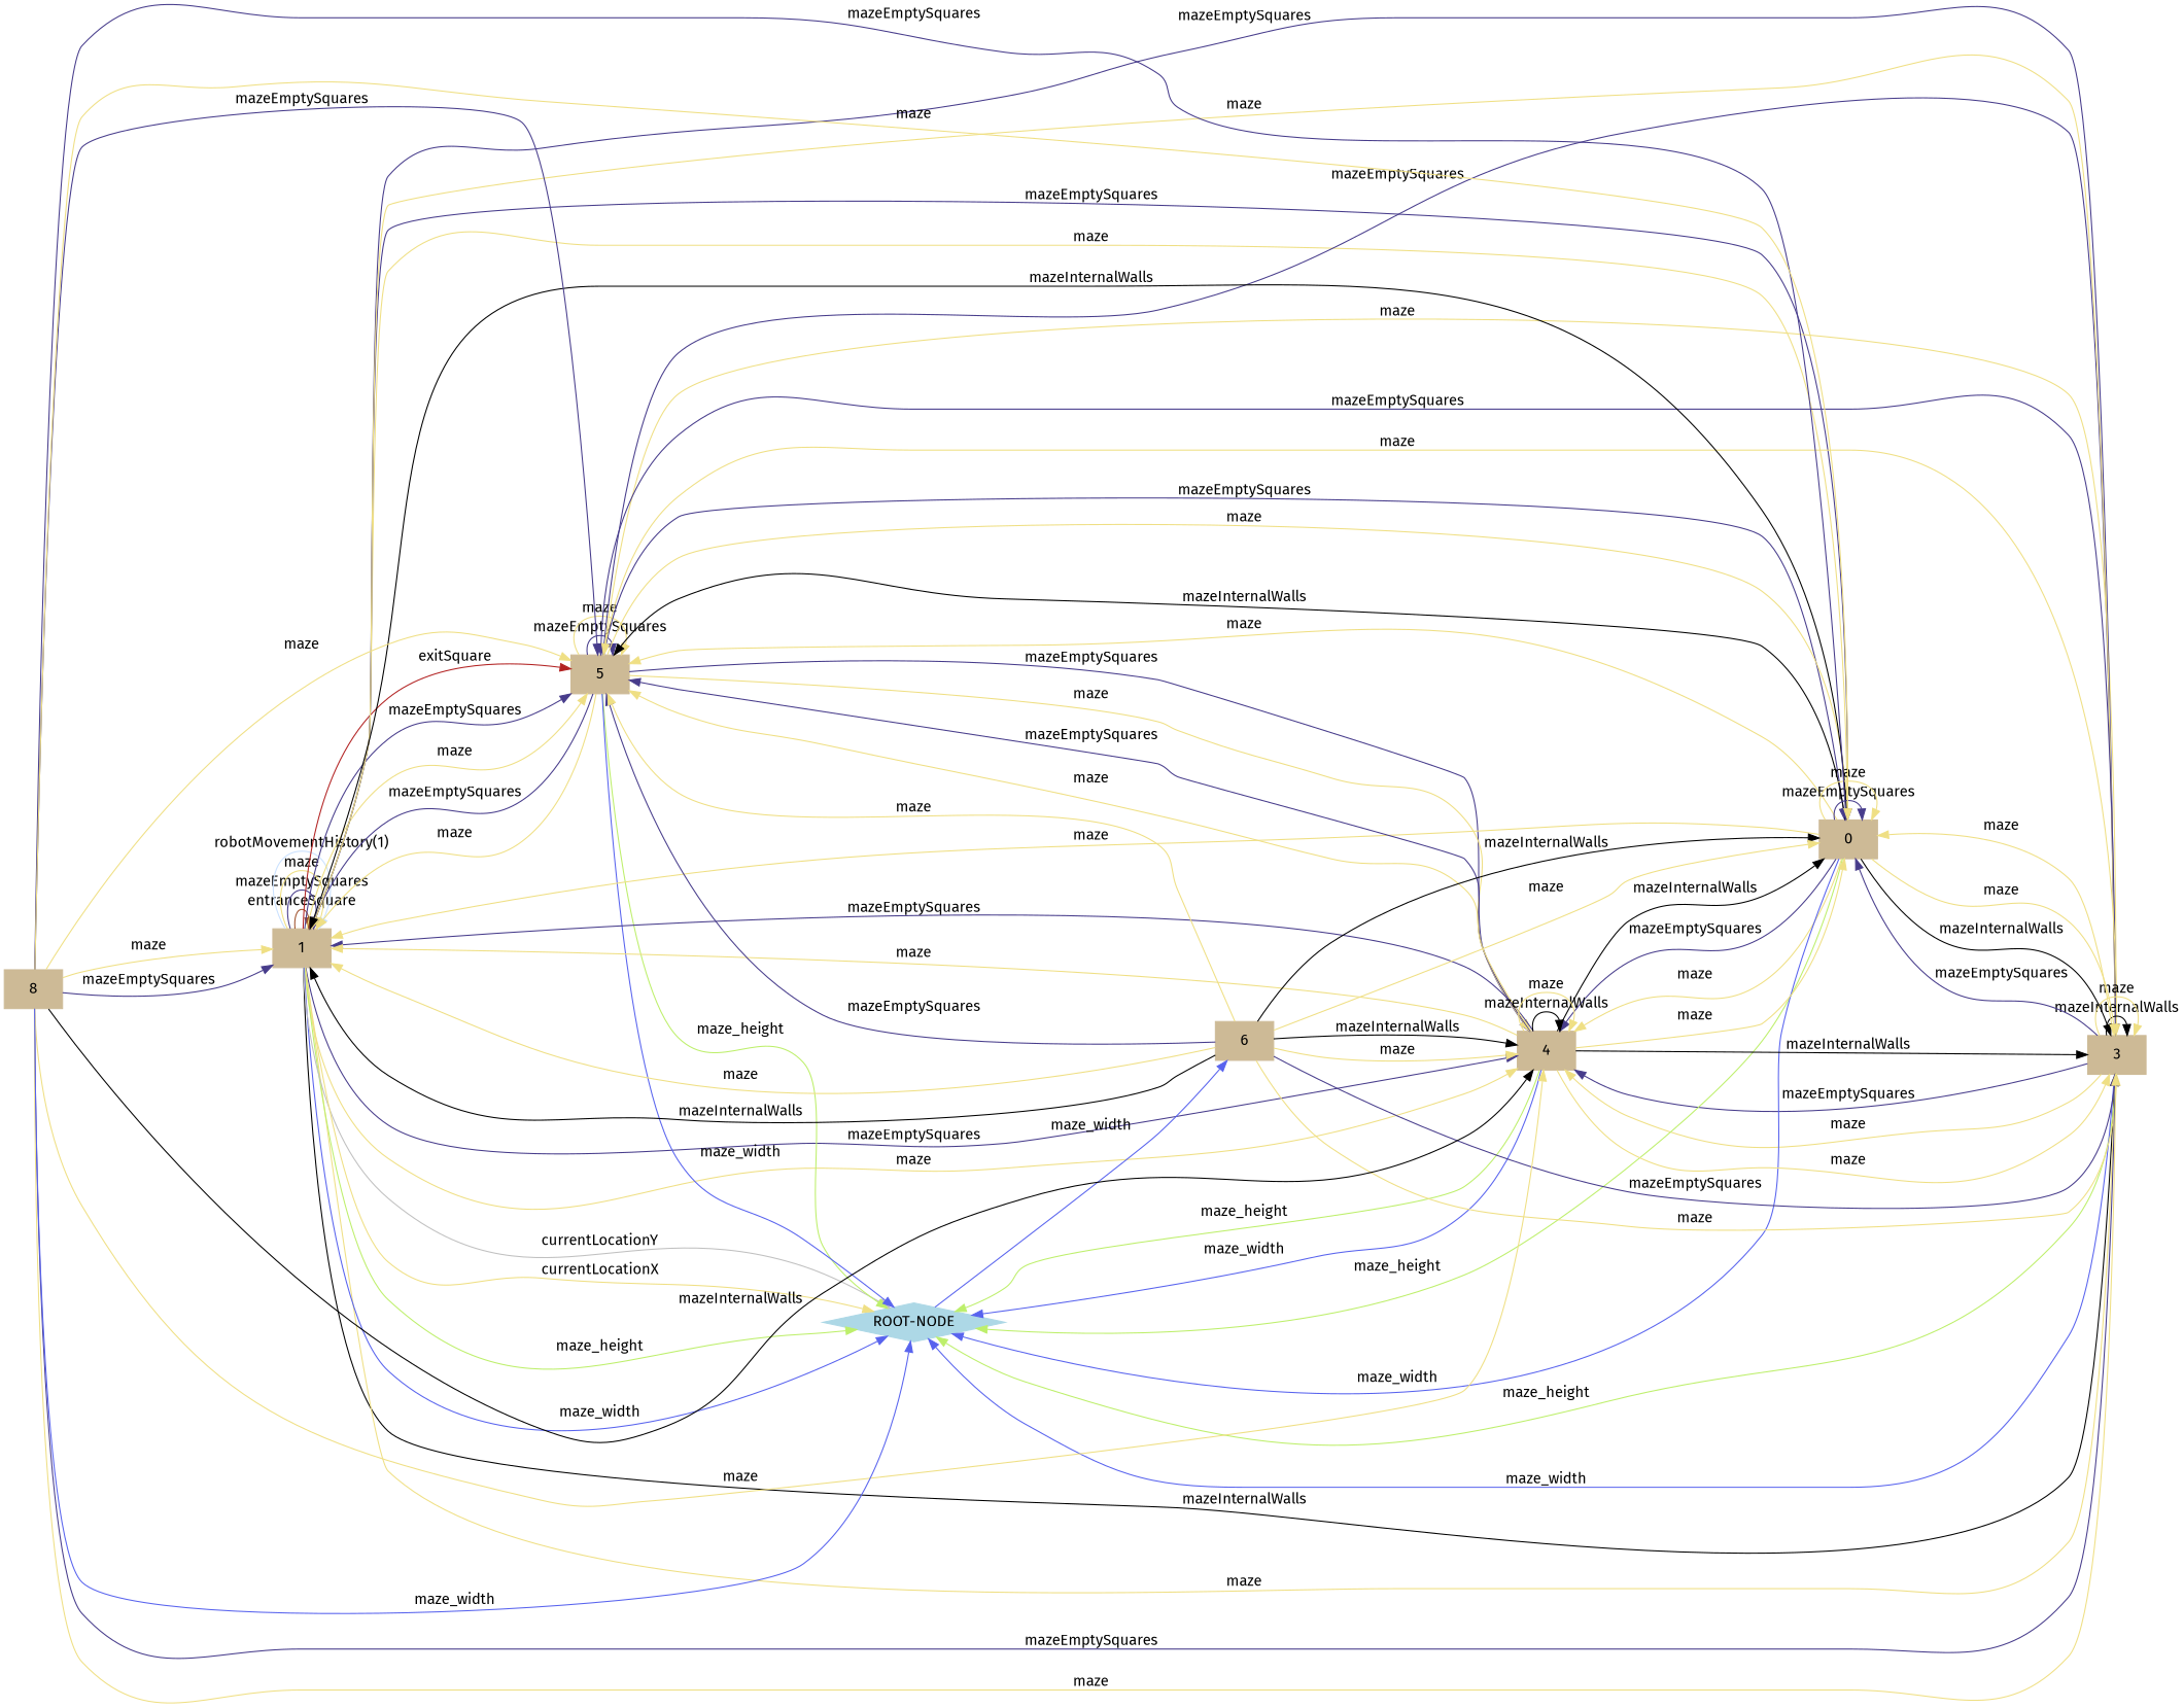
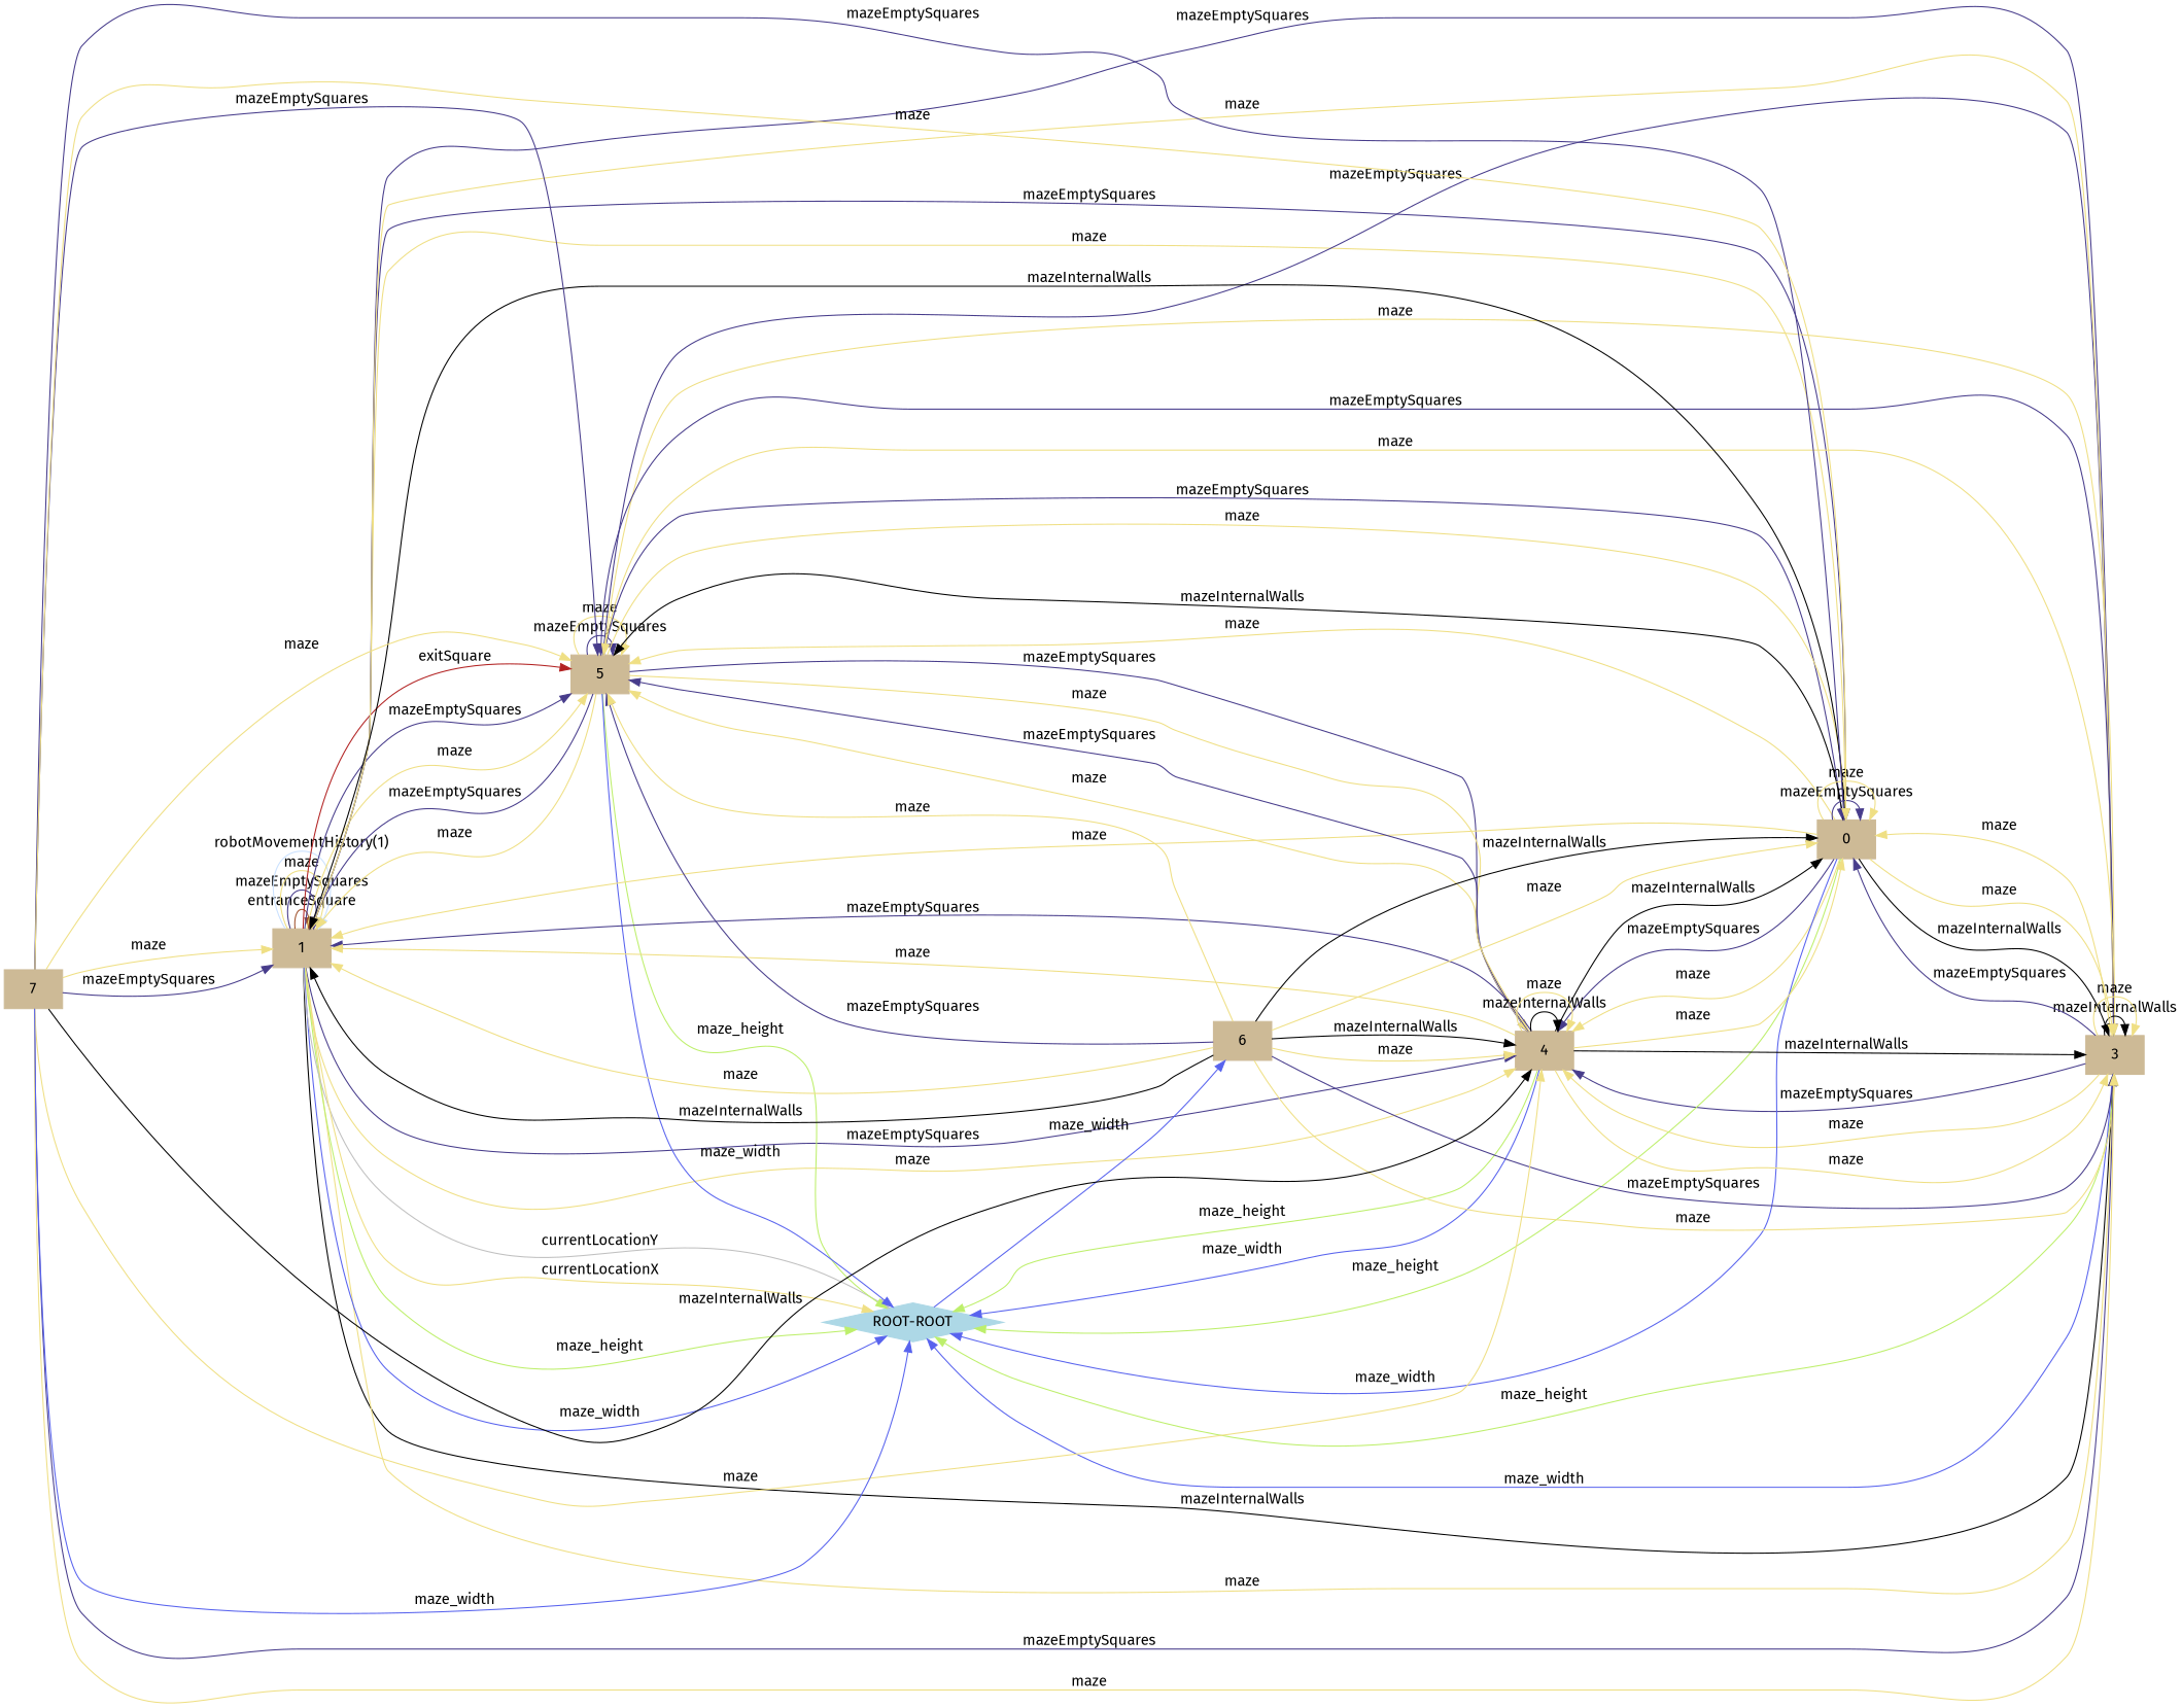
  digraph {
    fontname="Fira Sans"
    fontsize=12
    rankdir=LR
    node [color=wheat3 fontname="Fira Sans" shape=box style="filled, solid"]
    edge [color="#efdf84" fontname="Fira Sans"]
    1
    5
    3
    n4 [label=0]
    4
-   "ROOT-NODE" [color=lightblue shape=diamond]
+   "ROOT-NODE" [color=lightblue shape=diamond label="ROOT-ROOT"]
    6
-   7 [label=8]
+   7
    subgraph cluster_1 {
      color=lightgrey
      label=MESSAGES
      style=filled
    }
    subgraph cluster_2 {
      color=lightgrey
      label=VISITED_SQUARE
      style=filled
    }
    1 -> 1 [color=sienna label=entranceSquare]
    1 -> 1 [color=SlateBlue4 label=mazeEmptySquares]
    1 -> 1 [label=maze]
    1 -> 1 [color=LightSteelBlue1 label="robotMovementHistory(1)"]
    1 -> 5 [color=firebrick label=exitSquare]
    1 -> 5 [color=SlateBlue4 label=mazeEmptySquares]
    1 -> 5 [label=maze]
    1 -> 3 [color=black label=mazeInternalWalls]
    1 -> 3 [label=maze]
    1 -> n4 [color=SlateBlue4 label=mazeEmptySquares]
    1 -> n4 [label=maze]
    1 -> 4 [color=SlateBlue4 label=mazeEmptySquares]
    1 -> 4 [label=maze]
    1 -> "ROOT-NODE" [color="#bdef6b" label=maze_height]
    1 -> "ROOT-NODE" [color="#5863ee" label=maze_width]
    1 -> "ROOT-NODE" [color=gray label=currentLocationY]
    1 -> "ROOT-NODE" [label=currentLocationX]
    5 -> 1 [color=SlateBlue4 label=mazeEmptySquares]
    5 -> 1 [label=maze]
    5 -> 5 [color=SlateBlue4 label=mazeEmptySquares]
    5 -> 5 [label=maze]
    5 -> 3 [color=SlateBlue4 label=mazeEmptySquares]
    5 -> 3 [label=maze]
    5 -> n4 [color=SlateBlue4 label=mazeEmptySquares]
    5 -> n4 [label=maze]
    5 -> 4 [color=SlateBlue4 label=mazeEmptySquares]
    5 -> 4 [label=maze]
    5 -> "ROOT-NODE" [color="#bdef6b" label=maze_height]
    5 -> "ROOT-NODE" [color="#5863ee" label=maze_width]
    3 -> 1 [color=SlateBlue4 label=mazeEmptySquares]
    3 -> 1 [label=maze]
    3 -> 5 [color=SlateBlue4 label=mazeEmptySquares]
    3 -> 5 [label=maze]
    3 -> 3 [color=black label=mazeInternalWalls]
    3 -> 3 [label=maze]
    3 -> n4 [color=SlateBlue4 label=mazeEmptySquares]
    3 -> n4 [label=maze]
    3 -> 4 [color=SlateBlue4 label=mazeEmptySquares]
    3 -> 4 [label=maze]
    3 -> "ROOT-NODE" [color="#bdef6b" label=maze_height]
    3 -> "ROOT-NODE" [color="#5863ee" label=maze_width]
    n4 -> 1 [color=black label=mazeInternalWalls]
    n4 -> 1 [label=maze]
    n4 -> 5 [color=black label=mazeInternalWalls]
    n4 -> 5 [label=maze]
    n4 -> 3 [color=black label=mazeInternalWalls]
    n4 -> 3 [label=maze]
    n4 -> n4 [color=SlateBlue4 label=mazeEmptySquares]
    n4 -> n4 [label=maze]
    n4 -> 4 [color=SlateBlue4 label=mazeEmptySquares]
    n4 -> 4 [label=maze]
    n4 -> "ROOT-NODE" [color="#bdef6b" label=maze_height]
    n4 -> "ROOT-NODE" [color="#5863ee" label=maze_width]
    4 -> 1 [color=SlateBlue4 label=mazeEmptySquares]
    4 -> 1 [label=maze]
    4 -> 5 [color=SlateBlue4 label=mazeEmptySquares]
    4 -> 5 [label=maze]
    4 -> 3 [color=black label=mazeInternalWalls]
    4 -> 3 [label=maze]
    4 -> n4 [color=black label=mazeInternalWalls]
    4 -> n4 [label=maze]
    4 -> 4 [color=black label=mazeInternalWalls]
    4 -> 4 [label=maze]
    4 -> "ROOT-NODE" [color="#bdef6b" label=maze_height]
    4 -> "ROOT-NODE" [color="#5863ee" label=maze_width]
    "ROOT-NODE" -> 6 [color="#5863ee" label=maze_width]
    6 -> 1 [color=black label=mazeInternalWalls]
    6 -> 1 [label=maze]
    6 -> 5 [color=SlateBlue4 label=mazeEmptySquares]
    6 -> 5 [label=maze]
    6 -> 3 [color=SlateBlue4 label=mazeEmptySquares]
    6 -> 3 [label=maze]
    6 -> n4 [color=black label=mazeInternalWalls]
    6 -> n4 [label=maze]
    6 -> 4 [color=black label=mazeInternalWalls]
    6 -> 4 [label=maze]
    7 -> 1 [color=SlateBlue4 label=mazeEmptySquares]
    7 -> 1 [label=maze]
    7 -> 5 [color=SlateBlue4 label=mazeEmptySquares]
    7 -> 5 [label=maze]
    7 -> 3 [color=SlateBlue4 label=mazeEmptySquares]
    7 -> 3 [label=maze]
    7 -> n4 [color=SlateBlue4 label=mazeEmptySquares]
    7 -> n4 [label=maze]
    7 -> 4 [color=black label=mazeInternalWalls]
    7 -> 4 [label=maze]
    7 -> "ROOT-NODE" [color="#5863ee" label=maze_width]
  }
